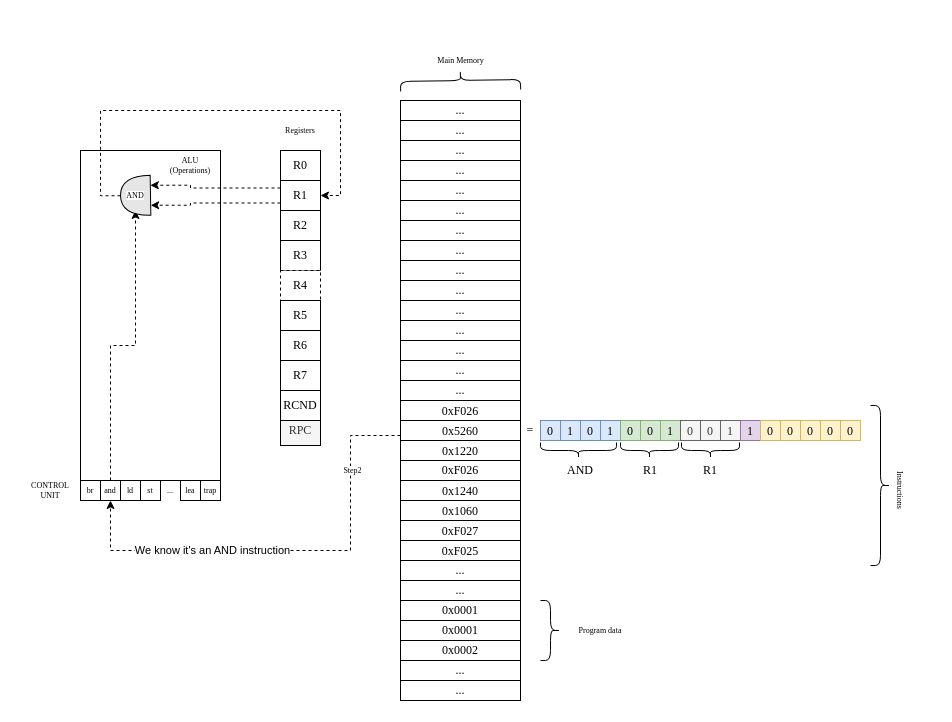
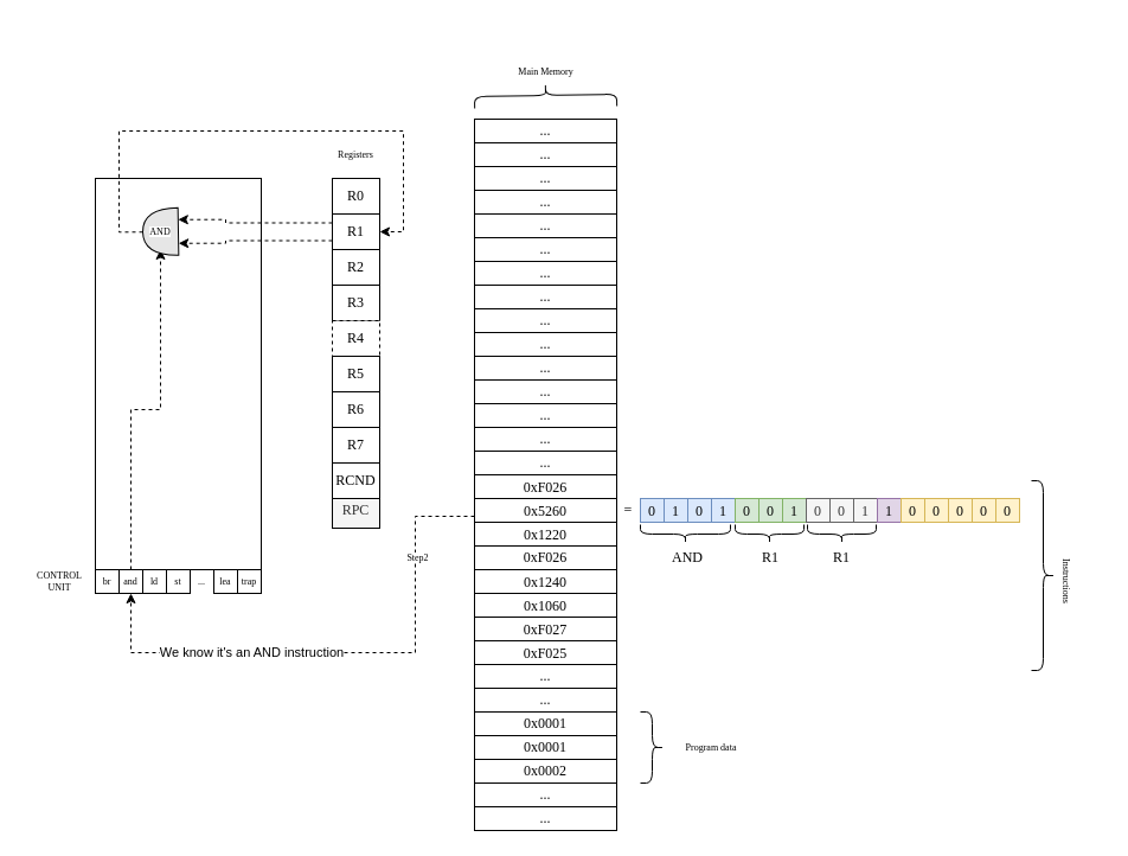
  <mxCell id="0" />
  <mxCell id="1" parent="0" />
  <mxCell id="2" value="" style="rounded=0;whiteSpace=wrap;html=1;labelBackgroundColor=#FFFFFF;fontFamily=Verdana;fontSize=8;" parent="1" vertex="1"><mxGeometry x="80" y="150" width="140" height="330" as="geometry" /></mxCell>
  <mxCell id="3" value="R0" style="rounded=0;whiteSpace=wrap;html=1;fontFamily=Verdana;" parent="1" vertex="1"><mxGeometry x="280" y="150" width="40" height="30" as="geometry" /></mxCell>
  <mxCell id="4" style="edgeStyle=orthogonalEdgeStyle;rounded=0;orthogonalLoop=1;jettySize=auto;html=1;exitX=0;exitY=0.25;exitDx=0;exitDy=0;entryX=0;entryY=0.75;entryDx=0;entryDy=0;entryPerimeter=0;dashed=1;fontFamily=Verdana;fontSize=8;fontColor=#000000;" parent="1" source="6" target="84" edge="1"><mxGeometry relative="1" as="geometry"><Array as="points"><mxPoint x="190" y="187" /><mxPoint x="190" y="185" /></Array></mxGeometry></mxCell>
  <mxCell id="5" style="edgeStyle=orthogonalEdgeStyle;rounded=0;orthogonalLoop=1;jettySize=auto;html=1;exitX=0;exitY=0.75;exitDx=0;exitDy=0;dashed=1;fontFamily=Verdana;fontSize=8;fontColor=#000000;entryX=0;entryY=0.25;entryDx=0;entryDy=0;entryPerimeter=0;" parent="1" source="6" target="84" edge="1"><mxGeometry relative="1" as="geometry"><Array as="points"><mxPoint x="190" y="203" /><mxPoint x="190" y="205" /></Array></mxGeometry></mxCell>
  <mxCell id="6" value="R1" style="rounded=0;whiteSpace=wrap;html=1;fontFamily=Verdana;" parent="1" vertex="1"><mxGeometry x="280" y="180" width="40" height="30" as="geometry" /></mxCell>
  <mxCell id="7" value="R2" style="rounded=0;whiteSpace=wrap;html=1;fontFamily=Verdana;" parent="1" vertex="1"><mxGeometry x="280" y="210" width="40" height="30" as="geometry" /></mxCell>
  <mxCell id="8" value="R3" style="rounded=0;whiteSpace=wrap;html=1;fontFamily=Verdana;" parent="1" vertex="1"><mxGeometry x="280" y="240" width="40" height="30" as="geometry" /></mxCell>
  <mxCell id="9" value="R4" style="rounded=0;whiteSpace=wrap;html=1;fontFamily=Verdana;dashed=1;" parent="1" vertex="1"><mxGeometry x="280" y="270" width="40" height="30" as="geometry" /></mxCell>
  <mxCell id="10" value="R5" style="rounded=0;whiteSpace=wrap;html=1;fontFamily=Verdana;" parent="1" vertex="1"><mxGeometry x="280" y="300" width="40" height="30" as="geometry" /></mxCell>
  <mxCell id="11" value="R6" style="rounded=0;whiteSpace=wrap;html=1;fontFamily=Verdana;" parent="1" vertex="1"><mxGeometry x="280" y="330" width="40" height="30" as="geometry" /></mxCell>
  <mxCell id="12" value="R7" style="rounded=0;whiteSpace=wrap;html=1;fontFamily=Verdana;" parent="1" vertex="1"><mxGeometry x="280" y="360" width="40" height="30" as="geometry" /></mxCell>
  <mxCell id="13" value="RPC" style="rounded=0;whiteSpace=wrap;html=1;fillColor=#f5f5f5;fontColor=#333333;strokeColor=#000000;fontFamily=Verdana;" parent="1" vertex="1"><mxGeometry x="280" y="415" width="40" height="30" as="geometry" /></mxCell>
  <mxCell id="14" value="RCND" style="rounded=0;whiteSpace=wrap;html=1;fontFamily=Verdana;" parent="1" vertex="1"><mxGeometry x="280" y="390" width="40" height="30" as="geometry" /></mxCell>
  <mxCell id="15" style="edgeStyle=orthogonalEdgeStyle;rounded=0;orthogonalLoop=1;jettySize=auto;html=1;exitX=0.5;exitY=1;exitDx=0;exitDy=0;entryX=0.5;entryY=1;entryDx=0;entryDy=0;fontFamily=Verdana;" parent="1" source="16" target="41" edge="1"><mxGeometry relative="1" as="geometry" /></mxCell>
  <mxCell id="16" value="" style="rounded=0;whiteSpace=wrap;html=1;fontFamily=Verdana;" parent="1" vertex="1"><mxGeometry x="400" y="100" width="120" height="600" as="geometry" /></mxCell>
  <mxCell id="17" value="..." style="rounded=0;whiteSpace=wrap;html=1;fontFamily=Verdana;" parent="1" vertex="1"><mxGeometry x="400" y="260" width="120" height="20" as="geometry" /></mxCell>
  <mxCell id="18" value="..." style="rounded=0;whiteSpace=wrap;html=1;fontFamily=Verdana;" parent="1" vertex="1"><mxGeometry x="400" y="280" width="120" height="20" as="geometry" /></mxCell>
  <mxCell id="19" value="..." style="rounded=0;whiteSpace=wrap;html=1;fontFamily=Verdana;" parent="1" vertex="1"><mxGeometry x="400" y="300" width="120" height="20" as="geometry" /></mxCell>
  <mxCell id="20" value="..." style="rounded=0;whiteSpace=wrap;html=1;fontFamily=Verdana;" parent="1" vertex="1"><mxGeometry x="400" y="320" width="120" height="20" as="geometry" /></mxCell>
  <mxCell id="21" value="..." style="rounded=0;whiteSpace=wrap;html=1;fontFamily=Verdana;" parent="1" vertex="1"><mxGeometry x="400" y="340" width="120" height="20" as="geometry" /></mxCell>
  <mxCell id="22" value="..." style="rounded=0;whiteSpace=wrap;html=1;fontFamily=Verdana;" parent="1" vertex="1"><mxGeometry x="400" y="360" width="120" height="20" as="geometry" /></mxCell>
  <mxCell id="23" value="..." style="rounded=0;whiteSpace=wrap;html=1;fontFamily=Verdana;" parent="1" vertex="1"><mxGeometry x="400" y="380" width="120" height="20" as="geometry" /></mxCell>
  <mxCell id="24" value="&lt;div style=&quot;font-weight: normal ; font-size: 12px ; line-height: 18px&quot;&gt;&lt;div&gt;&lt;font color=&quot;#000000&quot; style=&quot;background-color: rgb(255 , 255 , 255)&quot;&gt;0xF026&lt;/font&gt;&lt;/div&gt;&lt;/div&gt;" style="rounded=0;whiteSpace=wrap;html=1;fontFamily=Verdana;" parent="1" vertex="1"><mxGeometry x="400" y="400" width="120" height="20" as="geometry" /></mxCell>
  <mxCell id="25" style="edgeStyle=orthogonalEdgeStyle;rounded=0;orthogonalLoop=1;jettySize=auto;html=1;exitX=0;exitY=0.75;exitDx=0;exitDy=0;dashed=1;fontFamily=Verdana;fontSize=8;fontColor=#000000;entryX=0.5;entryY=1;entryDx=0;entryDy=0;" parent="1" source="28" target="77" edge="1"><mxGeometry relative="1" as="geometry"><mxPoint x="110" y="510" as="targetPoint" /><Array as="points"><mxPoint x="350" y="435" /><mxPoint x="350" y="550" /><mxPoint x="110" y="550" /></Array></mxGeometry></mxCell>
  <mxCell id="26" value="Step2" style="edgeLabel;html=1;align=center;verticalAlign=middle;resizable=0;points=[];fontSize=8;fontFamily=Verdana;fontColor=#000000;" parent="25" vertex="1" connectable="0"><mxGeometry x="-0.631" y="1" relative="1" as="geometry"><mxPoint as="offset" /></mxGeometry></mxCell>
  <mxCell id="27" value="We know it's an AND instruction" style="edgeLabel;html=1;align=center;verticalAlign=middle;resizable=0;points=[];" parent="25" vertex="1" connectable="0"><mxGeometry x="0.336" y="-1" relative="1" as="geometry"><mxPoint as="offset" /></mxGeometry></mxCell>
  <mxCell id="28" value="&lt;div style=&quot;line-height: 18px;&quot;&gt;&lt;span style=&quot;background-color: rgb(255 , 255 , 255)&quot;&gt;0x5260&lt;/span&gt;&lt;/div&gt;" style="rounded=0;whiteSpace=wrap;html=1;fontFamily=Verdana;" parent="1" vertex="1"><mxGeometry x="400" y="420" width="120" height="20" as="geometry" /></mxCell>
  <mxCell id="29" value="&lt;div style=&quot;line-height: 18px;&quot;&gt;&lt;span style=&quot;background-color: rgb(255 , 255 , 255)&quot;&gt;0x1220&lt;/span&gt;&lt;/div&gt;" style="rounded=0;whiteSpace=wrap;html=1;fontFamily=Verdana;" parent="1" vertex="1"><mxGeometry x="400" y="440" width="120" height="20" as="geometry" /></mxCell>
  <mxCell id="30" value="&lt;span style=&quot;background-color: rgb(255, 255, 255);&quot;&gt;0xF026&lt;/span&gt;" style="rounded=0;whiteSpace=wrap;html=1;fontFamily=Verdana;" parent="1" vertex="1"><mxGeometry x="400" y="460" width="120" height="20" as="geometry" /></mxCell>
  <mxCell id="31" value="&lt;div style=&quot;line-height: 18px;&quot;&gt;&lt;span style=&quot;background-color: rgb(255 , 255 , 255)&quot;&gt;0x1240&lt;/span&gt;&lt;/div&gt;" style="rounded=0;whiteSpace=wrap;html=1;fontFamily=Verdana;" parent="1" vertex="1"><mxGeometry x="400" y="480" width="120" height="20" as="geometry" /></mxCell>
  <mxCell id="32" value="&lt;div style=&quot;line-height: 18px;&quot;&gt;&lt;div style=&quot;line-height: 18px;&quot;&gt;&lt;span style=&quot;background-color: rgb(255 , 255 , 255)&quot;&gt;0x1060&lt;/span&gt;&lt;/div&gt;&lt;/div&gt;" style="rounded=0;whiteSpace=wrap;html=1;fontFamily=Verdana;" parent="1" vertex="1"><mxGeometry x="400" y="500" width="120" height="20" as="geometry" /></mxCell>
  <mxCell id="33" value="&lt;div style=&quot;line-height: 18px;&quot;&gt;&lt;span style=&quot;background-color: rgb(255 , 255 , 255)&quot;&gt;0xF027&lt;/span&gt;&lt;/div&gt;" style="rounded=0;whiteSpace=wrap;html=1;fontFamily=Verdana;" parent="1" vertex="1"><mxGeometry x="400" y="520" width="120" height="20" as="geometry" /></mxCell>
  <mxCell id="34" value="&lt;div style=&quot;line-height: 18px;&quot;&gt;&lt;span style=&quot;background-color: rgb(255 , 255 , 255)&quot;&gt;0xF025&lt;/span&gt;&lt;/div&gt;" style="rounded=0;whiteSpace=wrap;html=1;fontFamily=Verdana;" parent="1" vertex="1"><mxGeometry x="400" y="540" width="120" height="20" as="geometry" /></mxCell>
  <mxCell id="35" value="..." style="rounded=0;whiteSpace=wrap;html=1;fontFamily=Verdana;" parent="1" vertex="1"><mxGeometry x="400" y="560" width="120" height="20" as="geometry" /></mxCell>
  <mxCell id="36" value="..." style="rounded=0;whiteSpace=wrap;html=1;fontFamily=Verdana;" parent="1" vertex="1"><mxGeometry x="400" y="580" width="120" height="20" as="geometry" /></mxCell>
  <mxCell id="37" value="0x0001" style="rounded=0;whiteSpace=wrap;html=1;fontFamily=Verdana;" parent="1" vertex="1"><mxGeometry x="400" y="600" width="120" height="20" as="geometry" /></mxCell>
  <mxCell id="38" value="0x0001" style="rounded=0;whiteSpace=wrap;html=1;fontFamily=Verdana;" parent="1" vertex="1"><mxGeometry x="400" y="620" width="120" height="20" as="geometry" /></mxCell>
  <mxCell id="39" value="0x0002" style="rounded=0;whiteSpace=wrap;html=1;fontFamily=Verdana;" parent="1" vertex="1"><mxGeometry x="400" y="640" width="120" height="20" as="geometry" /></mxCell>
  <mxCell id="40" value="..." style="rounded=0;whiteSpace=wrap;html=1;fontFamily=Verdana;" parent="1" vertex="1"><mxGeometry x="400" y="660" width="120" height="20" as="geometry" /></mxCell>
  <mxCell id="41" value="..." style="rounded=0;whiteSpace=wrap;html=1;fontFamily=Verdana;" parent="1" vertex="1"><mxGeometry x="400" y="680" width="120" height="20" as="geometry" /></mxCell>
  <mxCell id="42" value="..." style="rounded=0;whiteSpace=wrap;html=1;fontFamily=Verdana;" parent="1" vertex="1"><mxGeometry x="400" y="220" width="120" height="20" as="geometry" /></mxCell>
  <mxCell id="43" value="..." style="rounded=0;whiteSpace=wrap;html=1;fontFamily=Verdana;" parent="1" vertex="1"><mxGeometry x="400" y="240" width="120" height="20" as="geometry" /></mxCell>
  <mxCell id="44" value="..." style="rounded=0;whiteSpace=wrap;html=1;fontFamily=Verdana;" parent="1" vertex="1"><mxGeometry x="400" y="180" width="120" height="20" as="geometry" /></mxCell>
  <mxCell id="45" value="..." style="rounded=0;whiteSpace=wrap;html=1;fontFamily=Verdana;" parent="1" vertex="1"><mxGeometry x="400" y="200" width="120" height="20" as="geometry" /></mxCell>
  <mxCell id="46" value="..." style="rounded=0;whiteSpace=wrap;html=1;fontFamily=Verdana;" parent="1" vertex="1"><mxGeometry x="400" y="140" width="120" height="20" as="geometry" /></mxCell>
  <mxCell id="47" value="..." style="rounded=0;whiteSpace=wrap;html=1;fontFamily=Verdana;" parent="1" vertex="1"><mxGeometry x="400" y="160" width="120" height="20" as="geometry" /></mxCell>
  <mxCell id="48" value="..." style="rounded=0;whiteSpace=wrap;html=1;fontFamily=Verdana;" parent="1" vertex="1"><mxGeometry x="400" y="100" width="120" height="20" as="geometry" /></mxCell>
  <mxCell id="49" value="..." style="rounded=0;whiteSpace=wrap;html=1;fontFamily=Verdana;" parent="1" vertex="1"><mxGeometry x="400" y="120" width="120" height="20" as="geometry" /></mxCell>
  <mxCell id="50" value="&lt;div style=&quot;line-height: 18px&quot;&gt;0&lt;/div&gt;" style="rounded=0;whiteSpace=wrap;html=1;fontFamily=Verdana;direction=south;fillColor=#dae8fc;strokeColor=#6c8ebf;" parent="1" vertex="1"><mxGeometry x="540" y="420" width="20" height="20" as="geometry" /></mxCell>
  <mxCell id="51" value="&lt;div style=&quot;line-height: 18px&quot;&gt;1&lt;/div&gt;" style="rounded=0;whiteSpace=wrap;html=1;fontFamily=Verdana;fillColor=#dae8fc;strokeColor=#6c8ebf;" parent="1" vertex="1"><mxGeometry x="560" y="420" width="20" height="20" as="geometry" /></mxCell>
  <mxCell id="52" value="&lt;div style=&quot;line-height: 18px&quot;&gt;0&lt;/div&gt;" style="rounded=0;whiteSpace=wrap;html=1;fontFamily=Verdana;fillColor=#dae8fc;strokeColor=#6c8ebf;" parent="1" vertex="1"><mxGeometry x="580" y="420" width="20" height="20" as="geometry" /></mxCell>
  <mxCell id="53" value="&lt;div style=&quot;line-height: 18px&quot;&gt;1&lt;/div&gt;" style="rounded=0;whiteSpace=wrap;html=1;fontFamily=Verdana;fillColor=#dae8fc;strokeColor=#6c8ebf;" parent="1" vertex="1"><mxGeometry x="600" y="420" width="20" height="20" as="geometry" /></mxCell>
  <mxCell id="54" value="&lt;div style=&quot;line-height: 18px&quot;&gt;0&lt;/div&gt;" style="rounded=0;whiteSpace=wrap;html=1;fontFamily=Verdana;fillColor=#d5e8d4;strokeColor=#82b366;" parent="1" vertex="1"><mxGeometry x="620" y="420" width="20" height="20" as="geometry" /></mxCell>
  <mxCell id="55" value="&lt;div style=&quot;line-height: 18px&quot;&gt;0&lt;/div&gt;" style="rounded=0;whiteSpace=wrap;html=1;fontFamily=Verdana;fillColor=#d5e8d4;strokeColor=#82b366;" parent="1" vertex="1"><mxGeometry x="640" y="420" width="20" height="20" as="geometry" /></mxCell>
  <mxCell id="56" value="&lt;div style=&quot;line-height: 18px&quot;&gt;1&lt;/div&gt;" style="rounded=0;whiteSpace=wrap;html=1;fontFamily=Verdana;fillColor=#d5e8d4;strokeColor=#82b366;" parent="1" vertex="1"><mxGeometry x="660" y="420" width="20" height="20" as="geometry" /></mxCell>
  <mxCell id="57" value="&lt;div style=&quot;line-height: 18px&quot;&gt;0&lt;/div&gt;" style="rounded=0;whiteSpace=wrap;html=1;fontFamily=Verdana;fillColor=#f5f5f5;fontColor=#333333;strokeColor=#666666;" parent="1" vertex="1"><mxGeometry x="680" y="420" width="20" height="20" as="geometry" /></mxCell>
  <mxCell id="58" value="&lt;div style=&quot;line-height: 18px&quot;&gt;0&lt;/div&gt;" style="rounded=0;whiteSpace=wrap;html=1;fontFamily=Verdana;fillColor=#f5f5f5;fontColor=#333333;strokeColor=#666666;" parent="1" vertex="1"><mxGeometry x="700" y="420" width="20" height="20" as="geometry" /></mxCell>
  <mxCell id="59" value="&lt;div style=&quot;line-height: 18px&quot;&gt;1&lt;/div&gt;" style="rounded=0;whiteSpace=wrap;html=1;fontFamily=Verdana;fillColor=#f5f5f5;fontColor=#333333;strokeColor=#666666;" parent="1" vertex="1"><mxGeometry x="720" y="420" width="20" height="20" as="geometry" /></mxCell>
  <mxCell id="60" value="&lt;div style=&quot;line-height: 18px&quot;&gt;1&lt;/div&gt;" style="rounded=0;whiteSpace=wrap;html=1;fontFamily=Verdana;fillColor=#e1d5e7;strokeColor=#9673a6;" parent="1" vertex="1"><mxGeometry x="740" y="420" width="20" height="20" as="geometry" /></mxCell>
  <mxCell id="61" value="&lt;div style=&quot;line-height: 18px&quot;&gt;0&lt;/div&gt;" style="rounded=0;whiteSpace=wrap;html=1;fontFamily=Verdana;fillColor=#fff2cc;strokeColor=#d6b656;" parent="1" vertex="1"><mxGeometry x="760" y="420" width="20" height="20" as="geometry" /></mxCell>
  <mxCell id="62" value="&lt;div style=&quot;line-height: 18px&quot;&gt;0&lt;/div&gt;" style="rounded=0;whiteSpace=wrap;html=1;fontFamily=Verdana;fillColor=#fff2cc;strokeColor=#d6b656;" parent="1" vertex="1"><mxGeometry x="780" y="420" width="20" height="20" as="geometry" /></mxCell>
  <mxCell id="63" value="&lt;div style=&quot;line-height: 18px&quot;&gt;0&lt;/div&gt;" style="rounded=0;whiteSpace=wrap;html=1;fontFamily=Verdana;fillColor=#fff2cc;strokeColor=#d6b656;" parent="1" vertex="1"><mxGeometry x="800" y="420" width="20" height="20" as="geometry" /></mxCell>
  <mxCell id="64" value="&lt;div style=&quot;line-height: 18px&quot;&gt;0&lt;/div&gt;" style="rounded=0;whiteSpace=wrap;html=1;fontFamily=Verdana;fillColor=#fff2cc;strokeColor=#d6b656;" parent="1" vertex="1"><mxGeometry x="820" y="420" width="20" height="20" as="geometry" /></mxCell>
  <mxCell id="65" value="&lt;div style=&quot;line-height: 18px&quot;&gt;0&lt;/div&gt;" style="rounded=0;whiteSpace=wrap;html=1;fontFamily=Verdana;fillColor=#fff2cc;strokeColor=#d6b656;" parent="1" vertex="1"><mxGeometry x="840" y="420" width="20" height="20" as="geometry" /></mxCell>
  <mxCell id="66" value="=" style="text;html=1;strokeColor=none;fillColor=none;align=center;verticalAlign=middle;whiteSpace=wrap;rounded=0;labelBackgroundColor=#FFFFFF;fontFamily=Verdana;fontColor=#000000;" parent="1" vertex="1"><mxGeometry x="520" y="415" width="20" height="30" as="geometry" /></mxCell>
  <mxCell id="67" value="" style="shape=curlyBracket;whiteSpace=wrap;html=1;rounded=1;labelBackgroundColor=#FFFFFF;fontFamily=Verdana;fontColor=#000000;strokeColor=#000000;fillColor=#E6E6E6;rotation=-90;" parent="1" vertex="1"><mxGeometry x="570" y="412" width="16" height="76" as="geometry" /></mxCell>
  <mxCell id="68" value="AND" style="text;html=1;strokeColor=none;fillColor=none;align=center;verticalAlign=middle;whiteSpace=wrap;rounded=0;labelBackgroundColor=#FFFFFF;fontFamily=Verdana;fontColor=#000000;" parent="1" vertex="1"><mxGeometry x="550" y="455" width="60" height="30" as="geometry" /></mxCell>
  <mxCell id="69" value="" style="shape=curlyBracket;whiteSpace=wrap;html=1;rounded=1;labelBackgroundColor=#FFFFFF;fontFamily=Verdana;fontColor=#000000;strokeColor=#000000;fillColor=#E6E6E6;rotation=-90;" parent="1" vertex="1"><mxGeometry x="641" y="421" width="16" height="58" as="geometry" /></mxCell>
  <mxCell id="70" value="" style="shape=curlyBracket;whiteSpace=wrap;html=1;rounded=1;labelBackgroundColor=#FFFFFF;fontFamily=Verdana;fontColor=#000000;strokeColor=#000000;fillColor=#E6E6E6;rotation=-90;" parent="1" vertex="1"><mxGeometry x="702" y="421" width="16" height="58" as="geometry" /></mxCell>
  <mxCell id="71" value="R1" style="text;html=1;strokeColor=none;fillColor=none;align=center;verticalAlign=middle;whiteSpace=wrap;rounded=0;labelBackgroundColor=#FFFFFF;fontFamily=Verdana;fontColor=#000000;" parent="1" vertex="1"><mxGeometry x="620" y="455" width="60" height="30" as="geometry" /></mxCell>
  <mxCell id="72" value="R1" style="text;html=1;strokeColor=none;fillColor=none;align=center;verticalAlign=middle;whiteSpace=wrap;rounded=0;labelBackgroundColor=#FFFFFF;fontFamily=Verdana;fontColor=#000000;" parent="1" vertex="1"><mxGeometry x="680" y="455" width="60" height="30" as="geometry" /></mxCell>
  <mxCell id="73" value="" style="shape=curlyBracket;whiteSpace=wrap;html=1;rounded=1;labelBackgroundColor=#FFFFFF;fontFamily=Verdana;fontSize=8;fontColor=#000000;strokeColor=#000000;fillColor=#E6E6E6;rotation=89;" parent="1" vertex="1"><mxGeometry x="450" y="20" width="20" height="120" as="geometry" /></mxCell>
  <mxCell id="74" value="Main Memory" style="text;html=1;align=center;verticalAlign=middle;resizable=0;points=[];autosize=1;strokeColor=none;fillColor=none;fontSize=8;fontFamily=Verdana;fontColor=#000000;" parent="1" vertex="1"><mxGeometry x="425" y="50" width="70" height="20" as="geometry" /></mxCell>
  <mxCell id="75" value="br" style="rounded=0;whiteSpace=wrap;html=1;labelBackgroundColor=#FFFFFF;fontFamily=Verdana;fontSize=8;" parent="1" vertex="1"><mxGeometry x="80" y="480" width="20" height="20" as="geometry" /></mxCell>
  <mxCell id="76" style="edgeStyle=orthogonalEdgeStyle;rounded=0;orthogonalLoop=1;jettySize=auto;html=1;exitX=0.5;exitY=0;exitDx=0;exitDy=0;entryX=0.5;entryY=1;entryDx=0;entryDy=0;dashed=1;fontFamily=Verdana;fontSize=8;fontColor=#000000;" parent="1" source="77" target="85" edge="1"><mxGeometry relative="1" as="geometry" /></mxCell>
  <mxCell id="77" value="and" style="rounded=0;whiteSpace=wrap;html=1;labelBackgroundColor=#FFFFFF;fontFamily=Verdana;fontSize=8;" parent="1" vertex="1"><mxGeometry x="100" y="480" width="20" height="20" as="geometry" /></mxCell>
  <mxCell id="78" value="ld" style="rounded=0;whiteSpace=wrap;html=1;labelBackgroundColor=#FFFFFF;fontFamily=Verdana;fontSize=8;" parent="1" vertex="1"><mxGeometry y="480" width="20" height="20" as="geometry" x="120" /></mxCell>
  <mxCell id="79" value="st" style="rounded=0;whiteSpace=wrap;html=1;labelBackgroundColor=#FFFFFF;fontFamily=Verdana;fontSize=8;" parent="1" vertex="1"><mxGeometry x="140" y="480" width="20" height="20" as="geometry" /></mxCell>
  <mxCell id="80" value="lea" style="rounded=0;whiteSpace=wrap;html=1;labelBackgroundColor=#FFFFFF;fontFamily=Verdana;fontSize=8;" parent="1" vertex="1"><mxGeometry x="180" y="480" width="20" height="20" as="geometry" /></mxCell>
  <mxCell id="81" value="trap" style="rounded=0;whiteSpace=wrap;html=1;labelBackgroundColor=#FFFFFF;fontFamily=Verdana;fontSize=8;" parent="1" vertex="1"><mxGeometry x="200" y="480" width="20" height="20" as="geometry" /></mxCell>
  <mxCell id="82" value="..." style="text;html=1;strokeColor=none;fillColor=none;align=center;verticalAlign=middle;whiteSpace=wrap;rounded=0;labelBackgroundColor=#FFFFFF;fontFamily=Verdana;fontSize=8;fontColor=#000000;" parent="1" vertex="1"><mxGeometry x="160" y="475" width="20" height="30" as="geometry" /></mxCell>
  <mxCell id="83" style="edgeStyle=orthogonalEdgeStyle;rounded=0;orthogonalLoop=1;jettySize=auto;html=1;exitX=1;exitY=0.5;exitDx=0;exitDy=0;exitPerimeter=0;entryX=1;entryY=0.5;entryDx=0;entryDy=0;dashed=1;fontFamily=Verdana;fontSize=8;fontColor=#000000;" parent="1" source="84" target="6" edge="1"><mxGeometry relative="1" as="geometry"><Array as="points"><mxPoint x="100" y="195" /><mxPoint x="100" y="110" /><mxPoint x="340" y="110" /><mxPoint x="340" y="195" /></Array></mxGeometry></mxCell>
  <mxCell id="84" value="" style="shape=or;whiteSpace=wrap;html=1;labelBackgroundColor=#FFFFFF;fontFamily=Verdana;fontSize=8;fontColor=#000000;strokeColor=#000000;fillColor=#E6E6E6;rotation=-181;" parent="1" vertex="1"><mxGeometry y="175" width="30" height="40" as="geometry" x="120" /></mxCell>
  <mxCell id="85" value="AND" style="text;html=1;strokeColor=none;fillColor=none;align=center;verticalAlign=middle;whiteSpace=wrap;rounded=0;labelBackgroundColor=#FFFFFF;fontFamily=Verdana;fontSize=8;fontColor=#000000;" parent="1" vertex="1"><mxGeometry x="105" y="180" width="60" height="30" as="geometry" /></mxCell>
  <mxCell id="86" value="Registers" style="text;html=1;strokeColor=none;fillColor=none;align=center;verticalAlign=middle;whiteSpace=wrap;rounded=0;labelBackgroundColor=#FFFFFF;fontFamily=Verdana;fontSize=8;fontColor=#000000;" parent="1" vertex="1"><mxGeometry x="270" y="115" width="60" height="30" as="geometry" /></mxCell>
- <mxCell id="87" value="ALU (Operations)" style="text;html=1;strokeColor=none;fillColor=none;align=center;verticalAlign=middle;whiteSpace=wrap;rounded=0;labelBackgroundColor=#FFFFFF;fontFamily=Verdana;fontSize=8;fontColor=#000000;" parent="1" vertex="1"><mxGeometry x="160" y="150" width="60" height="30" as="geometry" /></mxCell>
  <mxCell id="88" value="CONTROL UNIT" style="text;html=1;strokeColor=none;fillColor=none;align=center;verticalAlign=middle;whiteSpace=wrap;rounded=0;labelBackgroundColor=#FFFFFF;fontFamily=Verdana;fontSize=8;fontColor=#000000;" parent="1" vertex="1"><mxGeometry x="20" y="475" width="60" height="30" as="geometry" /></mxCell>
  <mxCell id="89" value="" style="shape=curlyBracket;whiteSpace=wrap;html=1;rounded=1;flipH=1;labelBackgroundColor=#FFFFFF;fontFamily=Verdana;fontSize=8;fontColor=#000000;strokeColor=#000000;fillColor=#E6E6E6;" parent="1" vertex="1"><mxGeometry x="870" y="405" width="20" height="160" as="geometry" /></mxCell>
  <mxCell id="90" value="Instructions" style="text;html=1;strokeColor=none;fillColor=none;align=center;verticalAlign=middle;whiteSpace=wrap;rounded=0;labelBackgroundColor=#FFFFFF;fontFamily=Verdana;fontSize=8;fontColor=#000000;rotation=90;" parent="1" vertex="1"><mxGeometry x="870" y="475" width="60" height="30" as="geometry" /></mxCell>
  <mxCell id="91" value="" style="shape=curlyBracket;whiteSpace=wrap;html=1;rounded=1;flipH=1;labelBackgroundColor=#FFFFFF;fontFamily=Verdana;fontSize=8;fontColor=#000000;strokeColor=#000000;fillColor=#E6E6E6;" parent="1" vertex="1"><mxGeometry x="540" y="600" width="20" height="60" as="geometry" /></mxCell>
  <mxCell id="92" value="Program data" style="text;html=1;strokeColor=none;fillColor=none;align=center;verticalAlign=middle;whiteSpace=wrap;rounded=0;labelBackgroundColor=#FFFFFF;fontFamily=Verdana;fontSize=8;fontColor=#000000;" parent="1" vertex="1"><mxGeometry x="570" y="615" width="60" height="30" as="geometry" /></mxCell>
